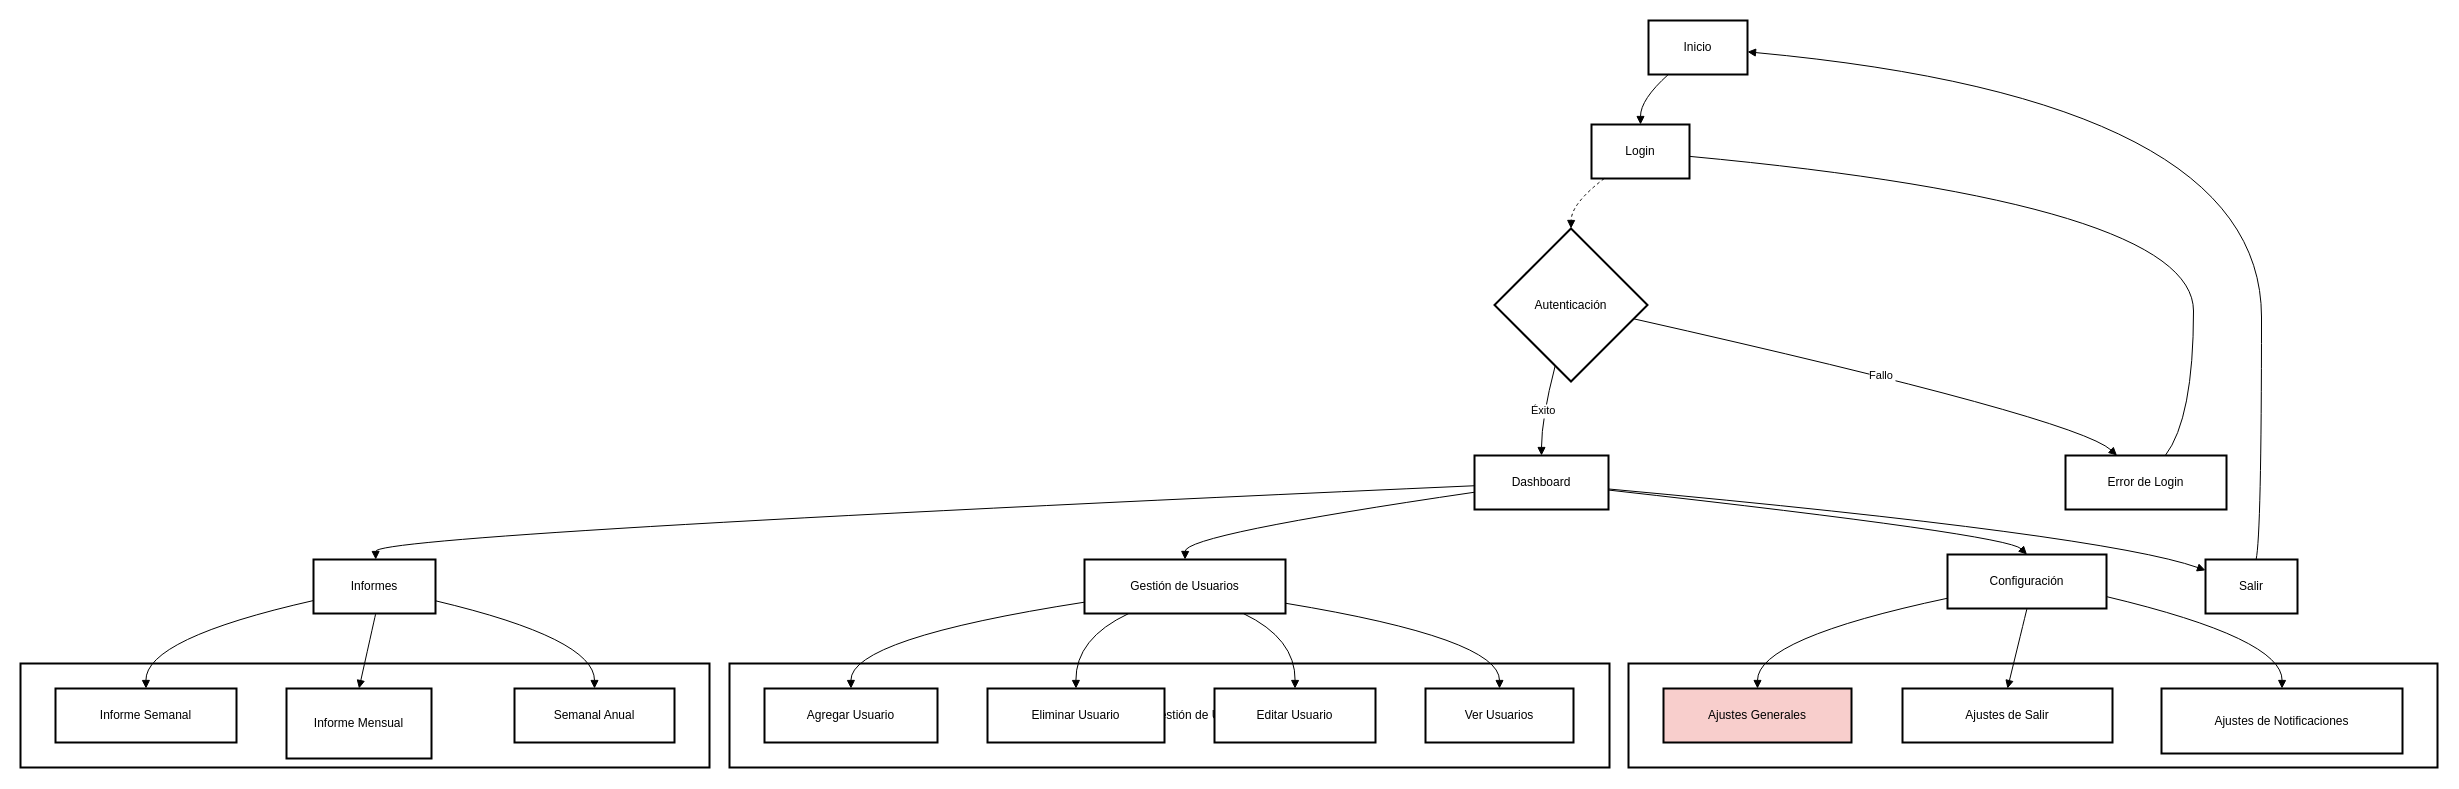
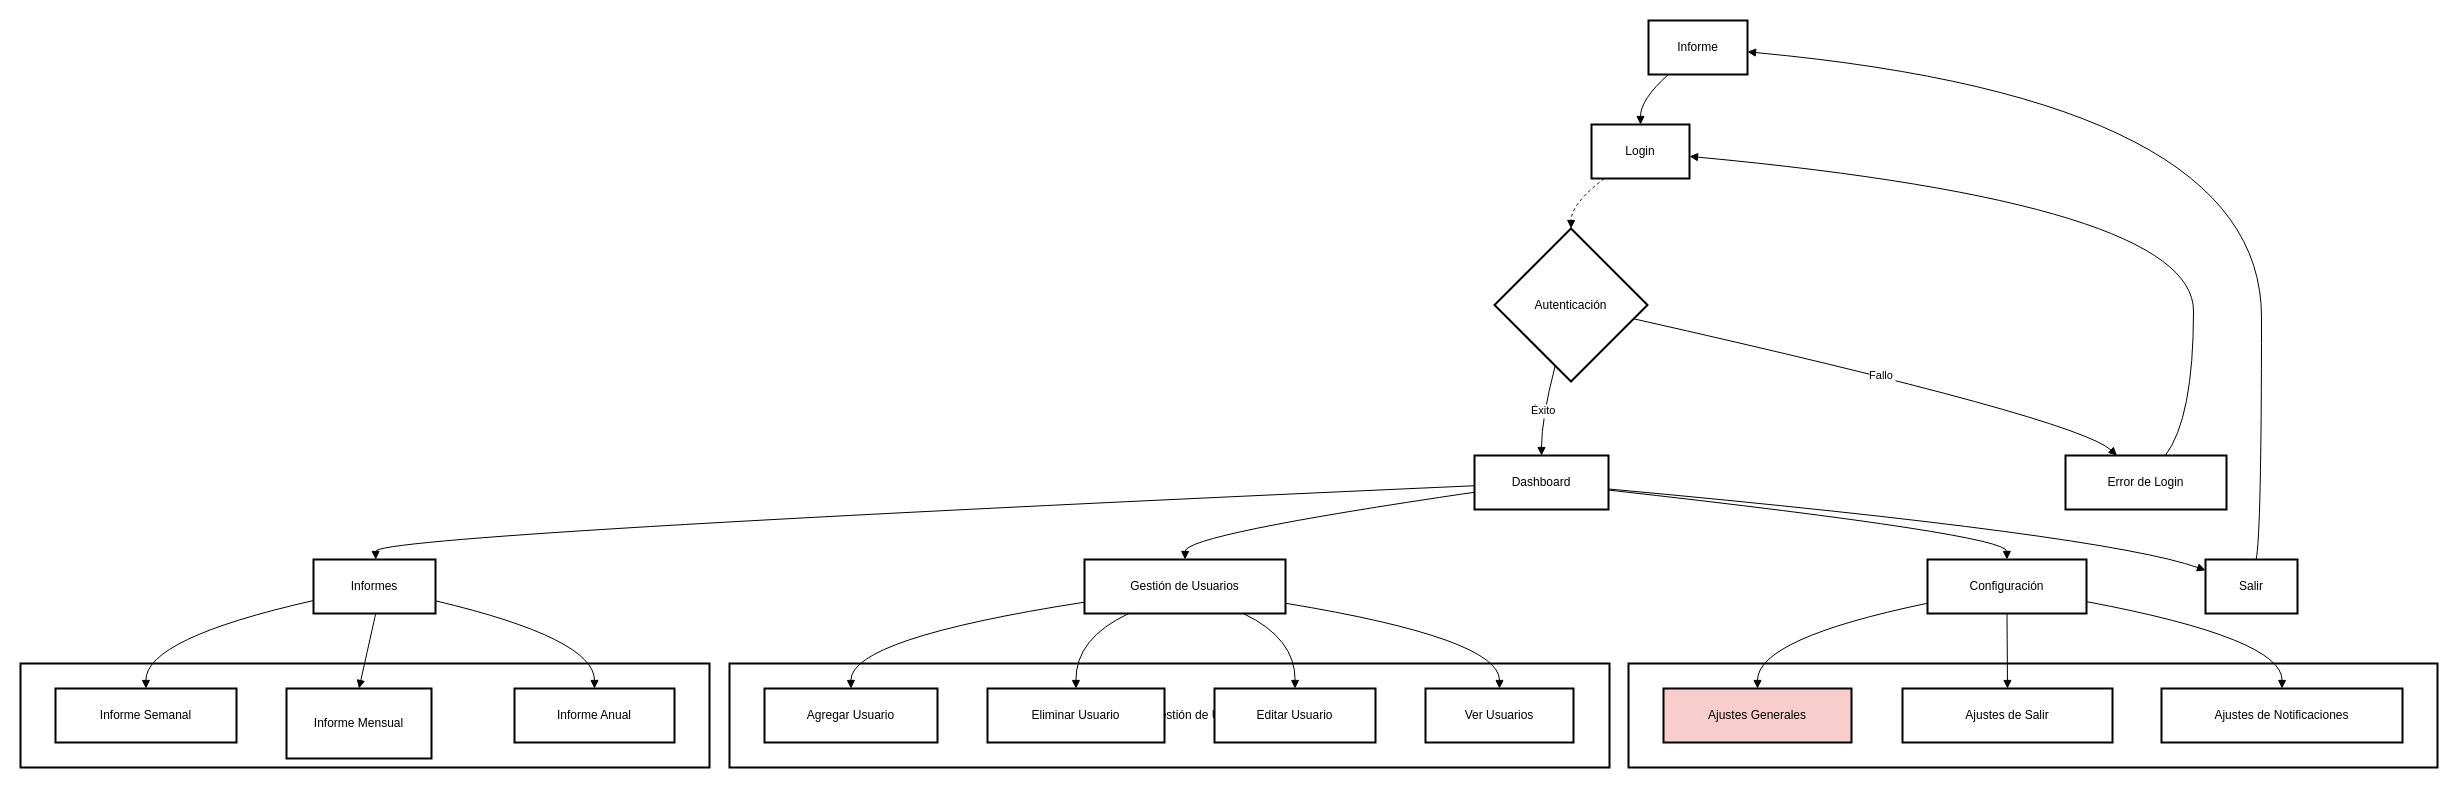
  <mxCell id="0" />
  <mxCell id="1" parent="0" />
  <mxCell id="2" value="Submenú de Informes" style="whiteSpace=wrap;strokeWidth=2;" vertex="1" parent="1"><mxGeometry x="20" y="663" width="689" height="104" as="geometry" /></mxCell>
  <mxCell id="3" value="Submenú de Gestión de Usuarios" style="whiteSpace=wrap;strokeWidth=2;" vertex="1" parent="1"><mxGeometry x="729" y="663" width="880" height="104" as="geometry" /></mxCell>
  <mxCell id="4" value="Submenú de Configuración" style="whiteSpace=wrap;strokeWidth=2;" vertex="1" parent="1"><mxGeometry x="1628" y="663" width="809" height="104" as="geometry" /></mxCell>
- <mxCell id="5" value="Inicio" style="whiteSpace=wrap;strokeWidth=2;" vertex="1" parent="1"><mxGeometry x="1648" y="20" width="99" height="54" as="geometry" /></mxCell>
+ <mxCell id="5" value="Informe" style="whiteSpace=wrap;strokeWidth=2;" vertex="1" parent="1"><mxGeometry x="1648" y="20" width="99" height="54" as="geometry" /></mxCell>
  <mxCell id="6" value="Login" style="whiteSpace=wrap;strokeWidth=2;" vertex="1" parent="1"><mxGeometry x="1591" y="124" width="98" height="54" as="geometry" /></mxCell>
  <mxCell id="7" value="Autenticación" style="rhombus;strokeWidth=2;whiteSpace=wrap;" vertex="1" parent="1"><mxGeometry x="1494" y="228" width="153" height="153" as="geometry" /></mxCell>
  <mxCell id="8" value="Dashboard" style="whiteSpace=wrap;strokeWidth=2;" vertex="1" parent="1"><mxGeometry x="1474" y="455" width="134" height="54" as="geometry" /></mxCell>
  <mxCell id="9" value="Error de Login" style="whiteSpace=wrap;strokeWidth=2;" vertex="1" parent="1"><mxGeometry x="2065" y="455" width="161" height="54" as="geometry" /></mxCell>
  <mxCell id="10" value="Gestión de Usuarios" style="whiteSpace=wrap;strokeWidth=2;" vertex="1" parent="1"><mxGeometry x="1084" y="559" width="201" height="54" as="geometry" /></mxCell>
  <mxCell id="11" value="Informes" style="whiteSpace=wrap;strokeWidth=2;" vertex="1" parent="1"><mxGeometry x="313" y="559" width="122" height="54" as="geometry" /></mxCell>
- <mxCell id="12" value="Configuración" style="whiteSpace=wrap;strokeWidth=2;" vertex="1" parent="1"><mxGeometry x="1947" y="554" width="159" height="54" as="geometry" /></mxCell>
+ <mxCell id="12" value="Configuración" style="whiteSpace=wrap;strokeWidth=2;" vertex="1" parent="1"><mxGeometry x="1927" y="559" width="159" height="54" as="geometry" /></mxCell>
  <mxCell id="13" value="Agregar Usuario" style="whiteSpace=wrap;strokeWidth=2;" vertex="1" parent="1"><mxGeometry x="764" y="688" width="173" height="54" as="geometry" /></mxCell>
  <mxCell id="14" value="Eliminar Usuario" style="whiteSpace=wrap;strokeWidth=2;" vertex="1" parent="1"><mxGeometry x="987" y="688" width="177" height="54" as="geometry" /></mxCell>
  <mxCell id="15" value="Editar Usuario" style="whiteSpace=wrap;strokeWidth=2;" vertex="1" parent="1"><mxGeometry x="1214" y="688" width="161" height="54" as="geometry" /></mxCell>
  <mxCell id="16" value="Ver Usuarios" style="whiteSpace=wrap;strokeWidth=2;" vertex="1" parent="1"><mxGeometry x="1425" y="688" width="148" height="54" as="geometry" /></mxCell>
  <mxCell id="17" value="Informe Semanal" style="whiteSpace=wrap;strokeWidth=2;" vertex="1" parent="1"><mxGeometry x="55" y="688" width="181" height="54" as="geometry" /></mxCell>
  <mxCell id="18" value="Informe Mensual" style="whiteSpace=wrap;strokeWidth=2;" vertex="1" parent="1"><mxGeometry x="286" y="688" width="145" height="70" as="geometry" /></mxCell>
- <mxCell id="19" value="Semanal Anual" style="whiteSpace=wrap;strokeWidth=2;" vertex="1" parent="1"><mxGeometry x="514" y="688" width="160" height="54" as="geometry" /></mxCell>
+ <mxCell id="19" value="Informe Anual" style="whiteSpace=wrap;strokeWidth=2;" vertex="1" parent="1"><mxGeometry x="514" y="688" width="160" height="54" as="geometry" /></mxCell>
  <mxCell id="20" value="Ajustes Generales" style="whiteSpace=wrap;strokeWidth=2;fillColor=#f8cecc;" vertex="1" parent="1"><mxGeometry x="1663" y="688" width="188" height="54" as="geometry" /></mxCell>
  <mxCell id="21" value="Ajustes de Salir" style="whiteSpace=wrap;strokeWidth=2;" vertex="1" parent="1"><mxGeometry x="1902" y="688" width="210" height="54" as="geometry" /></mxCell>
- <mxCell id="22" value="Ajustes de Notificaciones" style="whiteSpace=wrap;strokeWidth=2;" vertex="1" parent="1"><mxGeometry x="2161" y="688" width="241" height="65" as="geometry" /></mxCell>
+ <mxCell id="22" value="Ajustes de Notificaciones" style="whiteSpace=wrap;strokeWidth=2;" vertex="1" parent="1"><mxGeometry x="2161" y="688" width="241" height="54" as="geometry" /></mxCell>
  <mxCell id="23" value="Salir" style="whiteSpace=wrap;strokeWidth=2;" vertex="1" parent="1"><mxGeometry x="2205" y="559" width="92" height="54" as="geometry" /></mxCell>
  <mxCell id="24" value="" style="curved=1;startArrow=none;endArrow=block;exitX=0.2;exitY=1;entryX=0.5;entryY=0;" edge="1" parent="1" source="5" target="6"><mxGeometry relative="1" as="geometry"><Array as="points"><mxPoint x="1640" y="99" /></Array></mxGeometry></mxCell>
  <mxCell id="25" value="" style="curved=1;startArrow=none;endArrow=block;exitX=0.13;exitY=1;entryX=0.5;entryY=0;dashed=1;" edge="1" parent="1" source="6" target="7"><mxGeometry relative="1" as="geometry"><Array as="points"><mxPoint x="1571" y="203" /></Array></mxGeometry></mxCell>
  <mxCell id="26" value="Éxito" style="curved=1;startArrow=none;endArrow=block;exitX=0.37;exitY=1;entryX=0.5;entryY=0;" edge="1" parent="1" source="7" target="8"><mxGeometry relative="1" as="geometry"><Array as="points"><mxPoint x="1541" y="418" /></Array></mxGeometry></mxCell>
  <mxCell id="27" value="Fallo" style="curved=1;startArrow=none;endArrow=block;exitX=1;exitY=0.61;entryX=0.32;entryY=0;" edge="1" parent="1" source="7" target="9"><mxGeometry relative="1" as="geometry"><Array as="points"><mxPoint x="2076" y="418" /></Array></mxGeometry></mxCell>
- <mxCell id="28" value="" style="curved=1;startArrow=none;endArrow=none;exitX=0.62;exitY=0;entryX=1;entryY=0.59;" edge="1" parent="1" source="9" target="6"><mxGeometry relative="1" as="geometry"><Array as="points"><mxPoint x="2193" y="418" /><mxPoint x="2193" y="203" /></Array></mxGeometry></mxCell>
+ <mxCell id="28" value="" style="curved=1;startArrow=none;endArrow=block;exitX=0.62;exitY=0;entryX=1;entryY=0.59;" edge="1" parent="1" source="9" target="6"><mxGeometry relative="1" as="geometry"><Array as="points"><mxPoint x="2193" y="418" /><mxPoint x="2193" y="203" /></Array></mxGeometry></mxCell>
  <mxCell id="29" value="" style="curved=1;startArrow=none;endArrow=block;exitX=0;exitY=0.68;entryX=0.5;entryY=0;" edge="1" parent="1" source="8" target="10"><mxGeometry relative="1" as="geometry"><Array as="points"><mxPoint x="1185" y="534" /></Array></mxGeometry></mxCell>
  <mxCell id="30" value="" style="curved=1;startArrow=none;endArrow=block;exitX=0;exitY=0.56;entryX=0.51;entryY=0;" edge="1" parent="1" source="8" target="11"><mxGeometry relative="1" as="geometry"><Array as="points"><mxPoint x="375" y="534" /></Array></mxGeometry></mxCell>
  <mxCell id="31" value="" style="curved=1;startArrow=none;endArrow=block;exitX=1;exitY=0.64;entryX=0.5;entryY=0;" edge="1" parent="1" source="8" target="12"><mxGeometry relative="1" as="geometry"><Array as="points"><mxPoint x="2006" y="534" /></Array></mxGeometry></mxCell>
  <mxCell id="32" value="" style="curved=1;startArrow=none;endArrow=block;exitX=0;exitY=0.79;entryX=0.5;entryY=0;" edge="1" parent="1" source="10" target="13"><mxGeometry relative="1" as="geometry"><Array as="points"><mxPoint x="850" y="638" /></Array></mxGeometry></mxCell>
  <mxCell id="33" value="" style="curved=1;startArrow=none;endArrow=block;exitX=0.22;exitY=1;entryX=0.5;entryY=0;" edge="1" parent="1" source="10" target="14"><mxGeometry relative="1" as="geometry"><Array as="points"><mxPoint x="1075" y="638" /></Array></mxGeometry></mxCell>
  <mxCell id="34" value="" style="curved=1;startArrow=none;endArrow=block;exitX=0.79;exitY=1;entryX=0.5;entryY=0;" edge="1" parent="1" source="10" target="15"><mxGeometry relative="1" as="geometry"><Array as="points"><mxPoint x="1295" y="638" /></Array></mxGeometry></mxCell>
  <mxCell id="35" value="" style="curved=1;startArrow=none;endArrow=block;exitX=1;exitY=0.81;entryX=0.5;entryY=0;" edge="1" parent="1" source="10" target="16"><mxGeometry relative="1" as="geometry"><Array as="points"><mxPoint x="1499" y="638" /></Array></mxGeometry></mxCell>
  <mxCell id="36" value="" style="curved=1;startArrow=none;endArrow=block;exitX=0;exitY=0.76;entryX=0.5;entryY=0;" edge="1" parent="1" source="11" target="17"><mxGeometry relative="1" as="geometry"><Array as="points"><mxPoint x="145" y="638" /></Array></mxGeometry></mxCell>
  <mxCell id="37" value="" style="curved=1;startArrow=none;endArrow=block;exitX=0.51;exitY=1;entryX=0.5;entryY=0;" edge="1" parent="1" source="11" target="18"><mxGeometry relative="1" as="geometry"><Array as="points" /></mxGeometry></mxCell>
  <mxCell id="38" value="" style="curved=1;startArrow=none;endArrow=block;exitX=1.01;exitY=0.77;entryX=0.5;entryY=0;" edge="1" parent="1" source="11" target="19"><mxGeometry relative="1" as="geometry"><Array as="points"><mxPoint x="594" y="638" /></Array></mxGeometry></mxCell>
  <mxCell id="39" value="" style="curved=1;startArrow=none;endArrow=block;exitX=0;exitY=0.81;entryX=0.5;entryY=0;" edge="1" parent="1" source="12" target="20"><mxGeometry relative="1" as="geometry"><Array as="points"><mxPoint x="1757" y="638" /></Array></mxGeometry></mxCell>
  <mxCell id="40" value="" style="curved=1;startArrow=none;endArrow=block;exitX=0.5;exitY=1;entryX=0.5;entryY=0;" edge="1" parent="1" source="12" target="21"><mxGeometry relative="1" as="geometry"><Array as="points" /></mxGeometry></mxCell>
  <mxCell id="41" value="" style="curved=1;startArrow=none;endArrow=block;exitX=1;exitY=0.78;entryX=0.5;entryY=0;" edge="1" parent="1" source="12" target="22"><mxGeometry relative="1" as="geometry"><Array as="points"><mxPoint x="2282" y="638" /></Array></mxGeometry></mxCell>
  <mxCell id="42" value="" style="curved=1;startArrow=none;endArrow=block;exitX=1;exitY=0.62;entryX=0;entryY=0.2;" edge="1" parent="1" source="8" target="23"><mxGeometry relative="1" as="geometry"><Array as="points"><mxPoint x="2104" y="534" /></Array></mxGeometry></mxCell>
  <mxCell id="43" value="" style="curved=1;startArrow=none;endArrow=block;exitX=0.55;exitY=0;entryX=1;entryY=0.58;" edge="1" parent="1" source="23" target="5"><mxGeometry relative="1" as="geometry"><Array as="points"><mxPoint x="2261" y="534" /><mxPoint x="2261" y="99" /></Array></mxGeometry></mxCell>
